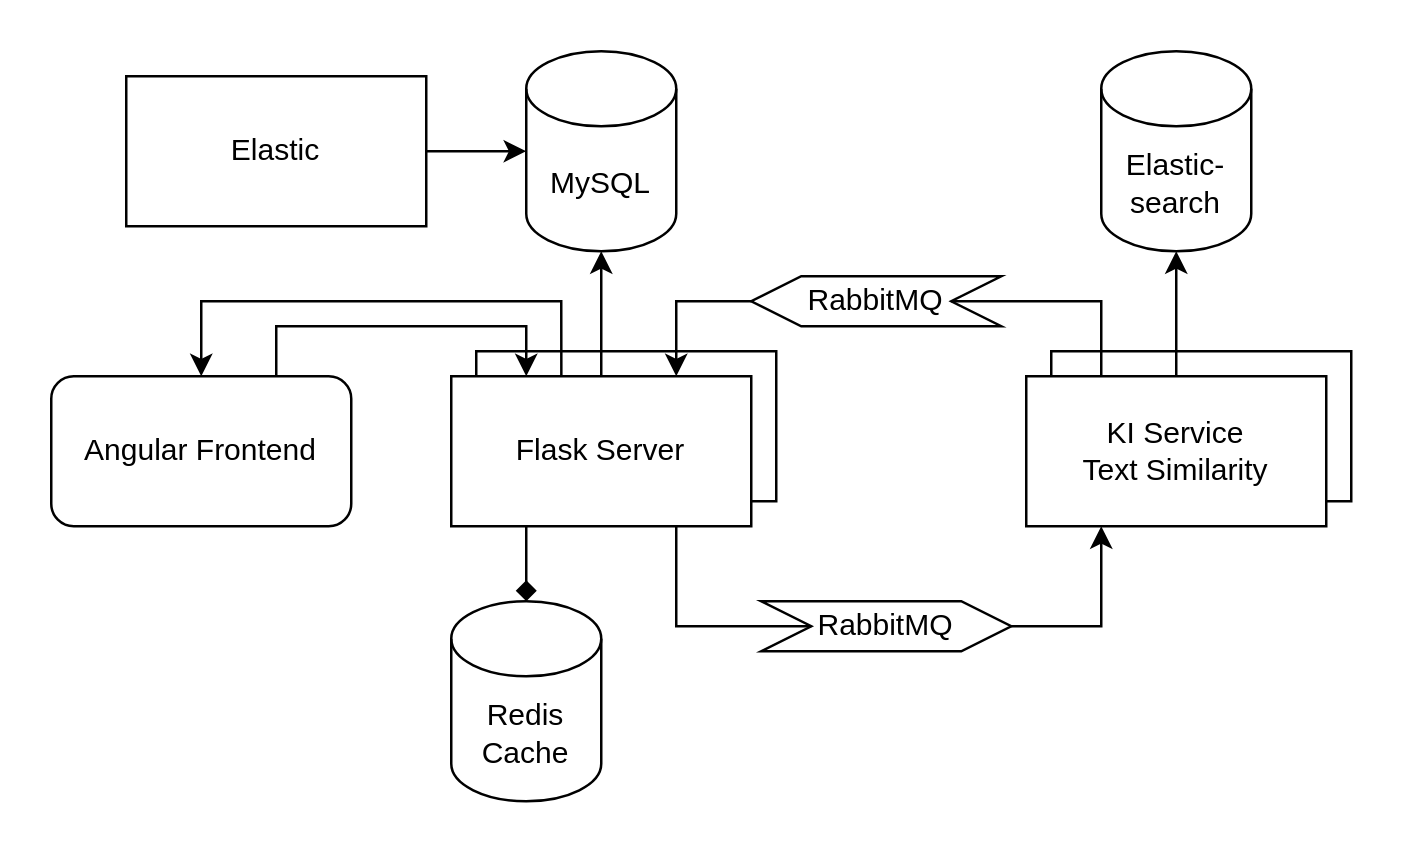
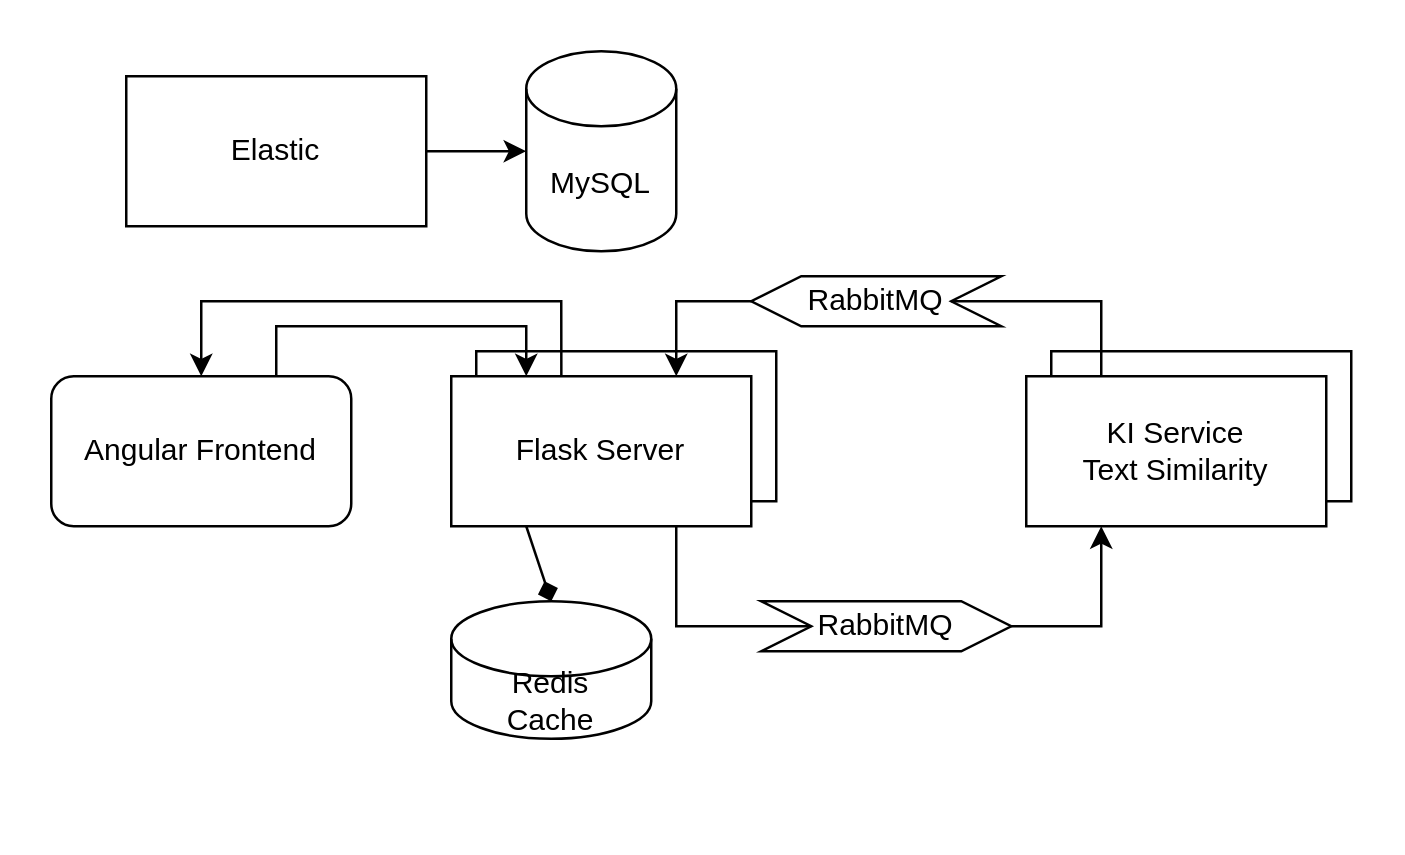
  <mxCell id="0" />
  <mxCell id="1" parent="0" />
  <mxCell id="2" value="" style="rounded=0;whiteSpace=wrap;html=1;" parent="1" vertex="1"><mxGeometry x="190" y="140" width="120" height="60" as="geometry" /></mxCell>
  <mxCell id="3" value="" style="rounded=0;whiteSpace=wrap;html=1;" parent="1" vertex="1"><mxGeometry x="420" y="140" width="120" height="60" as="geometry" /></mxCell>
  <mxCell id="4" value="Flask Server" style="rounded=0;whiteSpace=wrap;html=1;" parent="1" vertex="1"><mxGeometry x="180" y="150" width="120" height="60" as="geometry" /></mxCell>
  <mxCell id="5" value="Angular Frontend" style="whiteSpace=wrap;html=1;rounded=1;" parent="1" vertex="1"><mxGeometry x="20" y="150" width="120" height="60" as="geometry" /></mxCell>
  <mxCell id="6" value="KI Service&lt;br&gt;Text Similarity" style="rounded=0;whiteSpace=wrap;html=1;" parent="1" vertex="1"><mxGeometry x="410" y="150" width="120" height="60" as="geometry" /></mxCell>
- <mxCell id="7" value="Redis&lt;br&gt;Cache" style="shape=cylinder3;whiteSpace=wrap;html=1;boundedLbl=1;backgroundOutline=1;size=15;" parent="1" vertex="1"><mxGeometry x="180" y="240" width="60" height="80" as="geometry" /></mxCell>
+ <mxCell id="7" value="Redis&lt;br&gt;Cache" style="shape=cylinder3;whiteSpace=wrap;html=1;boundedLbl=1;backgroundOutline=1;size=15;" parent="1" vertex="1"><mxGeometry x="180" y="240" width="80" height="55" as="geometry" /></mxCell>
  <mxCell id="8" value="MySQL" style="shape=cylinder3;whiteSpace=wrap;html=1;boundedLbl=1;backgroundOutline=1;size=15;" parent="1" vertex="1"><mxGeometry x="210" y="20" width="60" height="80" as="geometry" /></mxCell>
  <mxCell id="9" value="Elastic" style="rounded=0;whiteSpace=wrap;html=1;" parent="1" vertex="1"><mxGeometry x="50" y="30" width="120" height="60" as="geometry" /></mxCell>
  <mxCell id="10" value="" style="endArrow=classic;html=1;rounded=0;exitX=1;exitY=0.5;exitDx=0;exitDy=0;entryX=0;entryY=0.5;entryDx=0;entryDy=0;entryPerimeter=0;" parent="1" source="9" target="8" edge="1"><mxGeometry width="50" height="50" relative="1" as="geometry"><mxPoint x="160" y="260" as="sourcePoint" /><mxPoint x="110" y="310" as="targetPoint" /></mxGeometry></mxCell>
- <mxCell id="11" value="Elastic-&lt;br&gt;search" style="shape=cylinder3;whiteSpace=wrap;html=1;boundedLbl=1;backgroundOutline=1;size=15;" parent="1" vertex="1"><mxGeometry x="440" y="20" width="60" height="80" as="geometry" /></mxCell>
  <mxCell id="12" value="RabbitMQ" style="shape=step;perimeter=stepPerimeter;whiteSpace=wrap;html=1;fixedSize=1;" parent="1" vertex="1"><mxGeometry x="304" y="240" width="100" height="20" as="geometry" /></mxCell>
  <mxCell id="13" value="" style="endArrow=none;html=1;rounded=0;exitX=0.75;exitY=1;exitDx=0;exitDy=0;entryX=0;entryY=0.5;entryDx=0;entryDy=0;" parent="1" source="4" target="12" edge="1"><mxGeometry width="50" height="50" relative="1" as="geometry"><mxPoint x="290" y="350" as="sourcePoint" /><mxPoint x="340" y="300" as="targetPoint" /><Array as="points"><mxPoint x="270" y="250" /></Array></mxGeometry></mxCell>
  <mxCell id="14" value="RabbitMQ" style="shape=step;perimeter=stepPerimeter;whiteSpace=wrap;html=1;fixedSize=1;flipV=1;flipH=1;" parent="1" vertex="1"><mxGeometry x="300" y="110" width="100" height="20" as="geometry" /></mxCell>
  <mxCell id="15" value="" style="endArrow=classic;html=1;rounded=0;exitX=0;exitY=0.5;exitDx=0;exitDy=0;entryX=0.75;entryY=0;entryDx=0;entryDy=0;" parent="1" source="14" target="4" edge="1"><mxGeometry width="50" height="50" relative="1" as="geometry"><mxPoint x="420" y="380" as="sourcePoint" /><mxPoint x="470" y="330" as="targetPoint" /><Array as="points"><mxPoint x="270" y="120" /></Array></mxGeometry></mxCell>
- <mxCell id="16" value="" style="endArrow=classic;html=1;rounded=0;exitX=0.5;exitY=0;exitDx=0;exitDy=0;entryX=0.5;entryY=1;entryDx=0;entryDy=0;entryPerimeter=0;" parent="1" source="4" target="8" edge="1"><mxGeometry width="50" height="50" relative="1" as="geometry"><mxPoint x="270" y="140" as="sourcePoint" /><mxPoint x="320" y="90" as="targetPoint" /></mxGeometry></mxCell>
  <mxCell id="17" value="" style="endArrow=none;html=1;rounded=0;exitX=0.25;exitY=0;exitDx=0;exitDy=0;entryX=1;entryY=0.5;entryDx=0;entryDy=0;" parent="1" source="6" target="14" edge="1"><mxGeometry width="50" height="50" relative="1" as="geometry"><mxPoint x="410" y="60" as="sourcePoint" /><mxPoint x="460" y="10" as="targetPoint" /><Array as="points"><mxPoint x="440" y="120" /></Array></mxGeometry></mxCell>
  <mxCell id="18" value="" style="endArrow=classic;html=1;rounded=0;exitX=1;exitY=0.5;exitDx=0;exitDy=0;entryX=0.25;entryY=1;entryDx=0;entryDy=0;" parent="1" source="12" target="6" edge="1"><mxGeometry width="50" height="50" relative="1" as="geometry"><mxPoint x="470" y="320" as="sourcePoint" /><mxPoint x="520" y="270" as="targetPoint" /><Array as="points"><mxPoint x="440" y="250" /></Array></mxGeometry></mxCell>
  <mxCell id="19" value="" style="endArrow=diamond;html=1;rounded=0;exitX=0.25;exitY=1;exitDx=0;exitDy=0;entryX=0.5;entryY=0;entryDx=0;entryDy=0;entryPerimeter=0;" parent="1" source="4" target="7" edge="1"><mxGeometry width="50" height="50" relative="1" as="geometry"><mxPoint x="320" y="380" as="sourcePoint" /><mxPoint x="370" y="330" as="targetPoint" /></mxGeometry></mxCell>
  <mxCell id="20" value="" style="endArrow=classic;html=1;rounded=0;exitX=0.75;exitY=0;exitDx=0;exitDy=0;entryX=0.25;entryY=0;entryDx=0;entryDy=0;" edge="1" parent="1" source="5" target="4"><mxGeometry width="50" height="50" relative="1" as="geometry"><mxPoint x="50" y="160" as="sourcePoint" /><mxPoint x="100" y="110" as="targetPoint" /><Array as="points"><mxPoint x="110" y="130" /><mxPoint x="210" y="130" /></Array></mxGeometry></mxCell>
  <mxCell id="21" value="" style="endArrow=classic;html=1;rounded=0;entryX=0.5;entryY=0;entryDx=0;entryDy=0;exitX=0.367;exitY=0.003;exitDx=0;exitDy=0;exitPerimeter=0;" edge="1" parent="1" source="4" target="5"><mxGeometry width="50" height="50" relative="1" as="geometry"><mxPoint x="130" y="240" as="sourcePoint" /><mxPoint x="20" y="270" as="targetPoint" /><Array as="points"><mxPoint x="224" y="120" /><mxPoint x="80" y="120" /></Array></mxGeometry></mxCell>
- <mxCell id="22" value="" style="endArrow=classic;html=1;rounded=0;entryX=0.5;entryY=1;entryDx=0;entryDy=0;entryPerimeter=0;exitX=0.5;exitY=0;exitDx=0;exitDy=0;" edge="1" parent="1" source="6" target="11"><mxGeometry width="50" height="50" relative="1" as="geometry"><mxPoint x="610" y="230" as="sourcePoint" /><mxPoint x="660" y="180" as="targetPoint" /></mxGeometry></mxCell>
